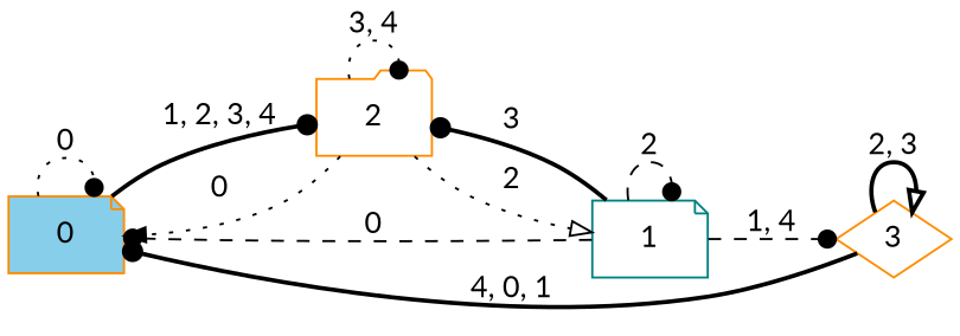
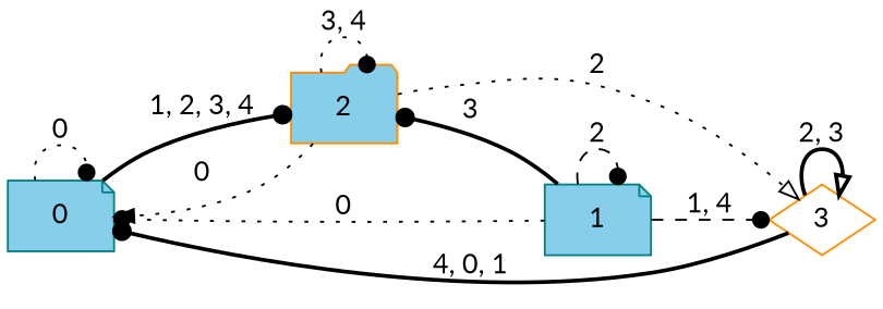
  digraph {
    fontname=Lato
    rankdir=LR
    node [color=teal fillcolor=skyblue fontname=Lato shape=note style=filled]
    edge [arrowhead=dot fontname=Lato style=dotted]
-   n1 [color=darkorange label=0]
-   n2 [color=darkorange fillcolor=white label=2 shape=folder]
-   n3 [fillcolor=white label=1]
+   n1 [label=0]
+   n2 [color=darkorange label=2 shape=folder]
+   n3 [label=1]
    n4 [color=darkorange fillcolor=white label=3 shape=diamond]
    n1 -> n1 [label=0]
    n1 -> n2 [label="1, 2, 3, 4" style=bold]
    n2 -> n1 [arrowhead=normal label=0]
    n2 -> n2 [label="3, 4"]
-   n2 -> n3 [arrowhead=onormal label=2]
-   n3 -> n1 [label=0 style=dashed]
+   n2 -> n4 [arrowhead=onormal label=2]
+   n3 -> n1 [label=0]
    n3 -> n2 [label=3 style=bold]
    n3 -> n3 [label=2 style=dashed]
    n3 -> n4 [label="1, 4" style=dashed]
    n4 -> n1 [label="4, 0, 1" style=bold]
    n4 -> n4 [arrowhead=onormal label="2, 3" style=bold]
  }
